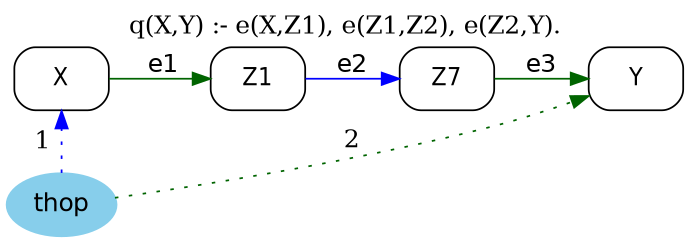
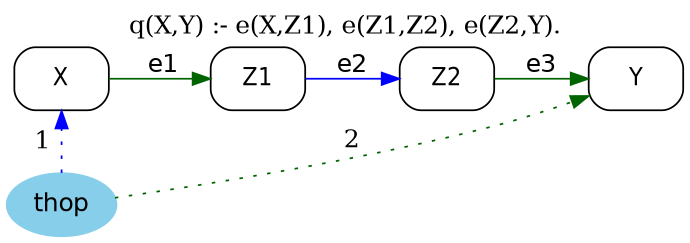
  strict digraph {
    label="q(X,Y) :- e(X,Z1), e(Z1,Z2), e(Z2,Y)."
    labelloc=t
    rankdir=LR
    node [fontname="Helvetica-Narrow" shape=box style=rounded]
    edge [color=darkgreen fontname=helvetica]
    X [height=0.5 width=0.75]
    Z1 [height=0.5 width=0.75]
-   Z2 [height=0.5 width=0.75 label=Z7]
+   Z2 [height=0.5 width=0.75]
    Y [height=0.5 width=0.75]
    thop [color=skyblue fillcolor=skyblue fontname=helvetica height=0.5 shape=oval style="filled,rounded" width=0.79437]
    X -> Z1 [label=e1]
    Z1 -> Z2 [color=blue label=e2]
    Z2 -> Y [label=e3]
    thop -> X [color=blue constraint=false label=1 style=dotted fontname=""]
    thop -> Y [constraint=false label=2 style=dotted fontname=""]
  }
